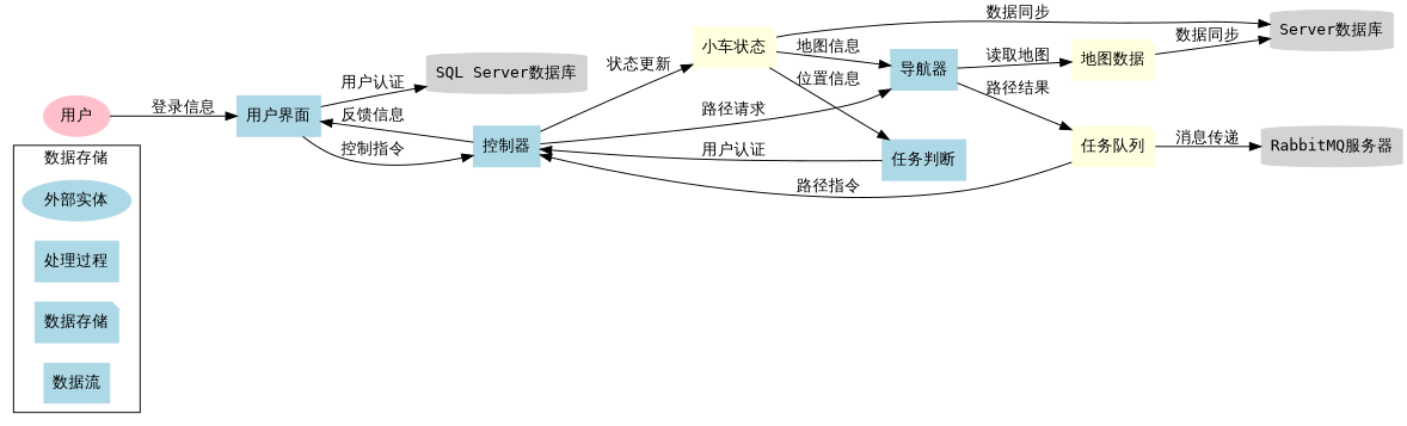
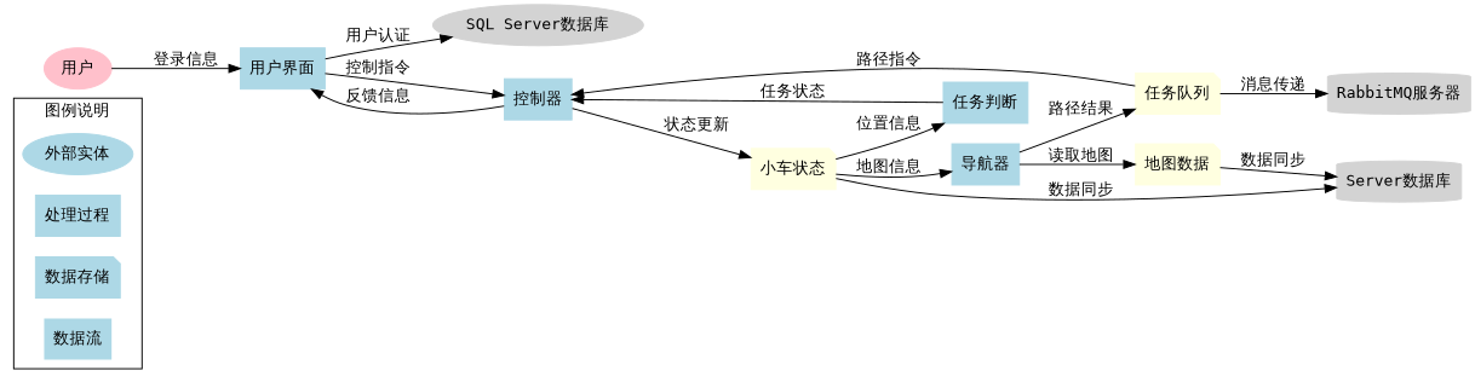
  digraph {
    fontname="DejaVu Sans Mono"
    rankdir=LR
    node [color=lightblue fontname="DejaVu Sans Mono" shape=rectangle style=filled]
    edge [fontname="DejaVu Sans Mono"]
    "外部实体" [shape=ellipse]
    "处理过程"
    "数据存储" [shape=note]
    "数据流" [shape=plaintext]
    "用户" [color=pink shape=ellipse]
    "用户界面"
-   "SQL Server数据库" [color=lightgrey shape=cylinder]
+   "SQL Server数据库" [color=lightgrey shape=ellipse]
    "控制器"
    n9 [color=lightgrey label="Server数据库" shape=cylinder]
    "RabbitMQ服务器" [color=lightgrey shape=cylinder]
    "导航器"
    "小车状态" [color=lightyellow shape=note]
    "地图数据" [color=lightyellow shape=note]
    "任务队列" [color=lightyellow shape=note]
    "任务判断"
    subgraph cluster_1 {
-     label="数据存储"
+     label="图例说明"
      "外部实体"
      "处理过程"
      "数据存储"
      "数据流"
    }
    "用户" -> "用户界面" [label="登录信息"]
    "用户界面" -> "SQL Server数据库" [label="用户认证"]
    "用户界面" -> "控制器" [label="控制指令"]
    "控制器" -> "用户界面" [label="反馈信息"]
-   "控制器" -> "导航器" [label="路径请求"]
    "控制器" -> "小车状态" [label="状态更新"]
    "导航器" -> "地图数据" [label="读取地图"]
    "导航器" -> "任务队列" [label="路径结果"]
    "小车状态" -> n9 [label="数据同步"]
    "小车状态" -> "导航器" [label="地图信息"]
    "小车状态" -> "任务判断" [label="位置信息"]
    "地图数据" -> n9 [label="数据同步"]
    "任务队列" -> "控制器" [label="路径指令"]
    "任务队列" -> "RabbitMQ服务器" [label="消息传递"]
-   "任务判断" -> "控制器" [label="用户认证"]
+   "任务判断" -> "控制器" [label="任务状态"]
  }
